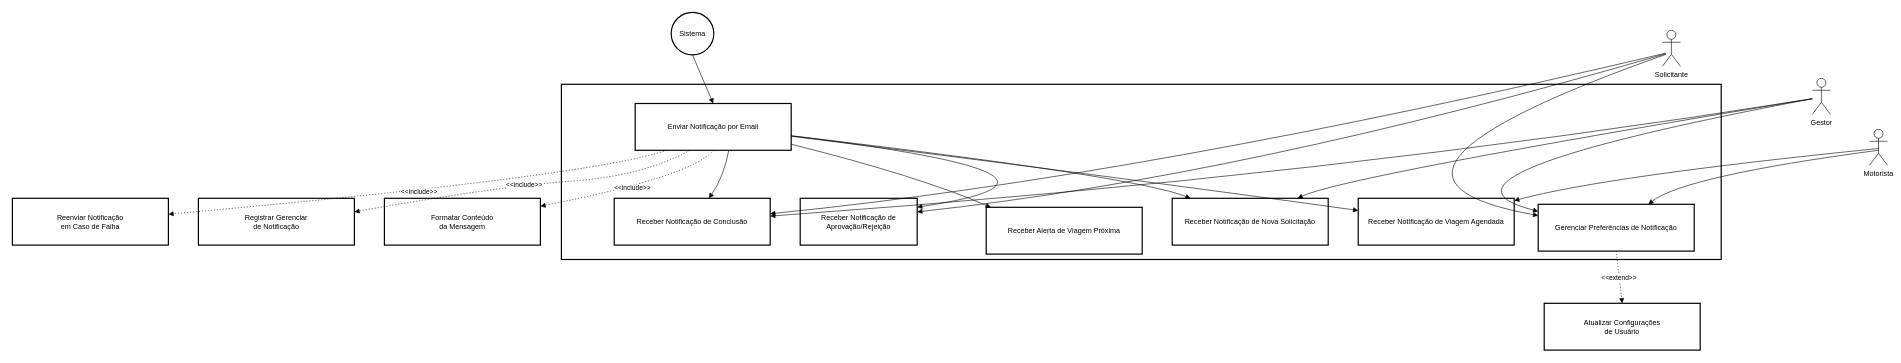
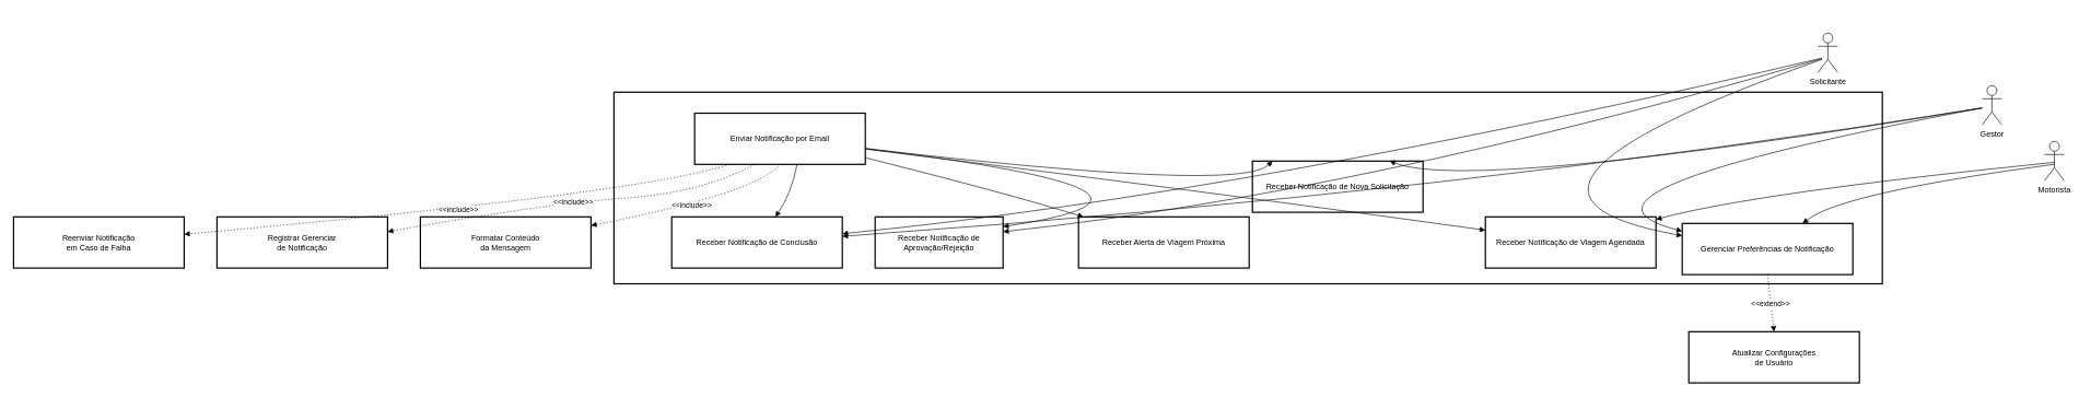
  <mxCell id="0" />
  <mxCell id="1" parent="0" />
  <mxCell id="2" value="" style="whiteSpace=wrap;strokeWidth=2;" vertex="1" parent="1"><mxGeometry x="935" y="140" width="1933" height="292" as="geometry" /></mxCell>
- <mxCell id="3" value="Sistema" style="ellipse;aspect=fixed;strokeWidth=2;whiteSpace=wrap;" vertex="1" parent="1"><mxGeometry x="1118" y="20" width="71" height="71" as="geometry" /></mxCell>
  <mxCell id="4" value="Enviar Notificação por Email" style="whiteSpace=wrap;strokeWidth=2;" vertex="1" parent="1"><mxGeometry x="1058" y="172" width="260" height="78" as="geometry" /></mxCell>
- <mxCell id="5" value="Receber Notificação de Nova Solicitação" style="whiteSpace=wrap;strokeWidth=2;" vertex="1" parent="1"><mxGeometry x="1953" y="330" width="260" height="78" as="geometry" /></mxCell>
+ <mxCell id="5" value="Receber Notificação de Nova Solicitação" style="whiteSpace=wrap;strokeWidth=2;" vertex="1" parent="1"><mxGeometry x="1908" y="245" width="260" height="78" as="geometry" /></mxCell>
  <mxCell id="6" value="Receber Notificação de Aprovação/Rejeição" style="whiteSpace=wrap;strokeWidth=2;" vertex="1" parent="1"><mxGeometry x="1333" y="330" width="195" height="78" as="geometry" /></mxCell>
  <mxCell id="7" value="Receber Notificação de Viagem Agendada" style="whiteSpace=wrap;strokeWidth=2;" vertex="1" parent="1"><mxGeometry x="2263" y="330" width="260" height="78" as="geometry" /></mxCell>
- <mxCell id="8" value="Receber Alerta de Viagem Próxima" style="whiteSpace=wrap;strokeWidth=2;" vertex="1" parent="1"><mxGeometry x="1643" y="345" width="260" height="78" as="geometry" /></mxCell>
+ <mxCell id="8" value="Receber Alerta de Viagem Próxima" style="whiteSpace=wrap;strokeWidth=2;" vertex="1" parent="1"><mxGeometry x="1643" y="330" width="260" height="78" as="geometry" /></mxCell>
  <mxCell id="9" value="Receber Notificação de Conclusão" style="whiteSpace=wrap;strokeWidth=2;" vertex="1" parent="1"><mxGeometry x="1023" y="330" width="260" height="78" as="geometry" /></mxCell>
  <mxCell id="10" value="Gerenciar Preferências de Notificação" style="whiteSpace=wrap;strokeWidth=2;" vertex="1" parent="1"><mxGeometry x="2563" y="340" width="260" height="78" as="geometry" /></mxCell>
  <mxCell id="11" value="Formatar Conteúdo&#10;da Mensagem" style="whiteSpace=wrap;strokeWidth=2;" vertex="1" parent="1"><mxGeometry x="640" y="330" width="260" height="78" as="geometry" /></mxCell>
  <mxCell id="12" value="Registrar Gerenciar&#10;de Notificação" style="whiteSpace=wrap;strokeWidth=2;" vertex="1" parent="1"><mxGeometry x="330" y="330" width="260" height="78" as="geometry" /></mxCell>
  <mxCell id="13" value="Atualizar Configurações&#10;de Usuário" style="whiteSpace=wrap;strokeWidth=2;" vertex="1" parent="1"><mxGeometry x="2573" y="505" width="260" height="78" as="geometry" /></mxCell>
  <mxCell id="14" value="Reenviar Notificação&#10;em Caso de Falha" style="whiteSpace=wrap;strokeWidth=2;" vertex="1" parent="1"><mxGeometry x="20" y="330" width="260" height="78" as="geometry" /></mxCell>
- <mxCell id="15" value="" style="curved=1;startArrow=none;endArrow=block;exitX=0.5;exitY=0.99;entryX=0.5;entryY=0;rounded=0;" edge="1" parent="1" source="3" target="4"><mxGeometry relative="1" as="geometry"><Array as="points" /></mxGeometry></mxCell>
  <mxCell id="16" value="" style="curved=1;startArrow=none;endArrow=block;exitX=1;exitY=0.69;entryX=0.11;entryY=-0.01;rounded=0;" edge="1" parent="1" source="4" target="5"><mxGeometry relative="1" as="geometry"><Array as="points"><mxPoint x="1890" y="293" /></Array></mxGeometry></mxCell>
  <mxCell id="17" value="" style="curved=1;startArrow=none;endArrow=block;exitX=1;exitY=0.69;entryX=1;entryY=0.19;rounded=0;" edge="1" parent="1" source="4" target="6"><mxGeometry relative="1" as="geometry"><Array as="points"><mxPoint x="1870" y="293" /></Array></mxGeometry></mxCell>
  <mxCell id="18" value="" style="curved=1;startArrow=none;endArrow=block;exitX=1;exitY=0.7;entryX=0;entryY=0.26;rounded=0;" edge="1" parent="1" source="4" target="7"><mxGeometry relative="1" as="geometry"><Array as="points"><mxPoint x="1850" y="293" /></Array></mxGeometry></mxCell>
  <mxCell id="19" value="" style="curved=1;startArrow=none;endArrow=block;exitX=1;exitY=0.87;entryX=0.02;entryY=-0.01;rounded=0;" edge="1" parent="1" source="4" target="8"><mxGeometry relative="1" as="geometry"><Array as="points"><mxPoint x="1530" y="293" /></Array></mxGeometry></mxCell>
  <mxCell id="20" value="" style="curved=1;startArrow=none;endArrow=block;exitX=0.6;exitY=1;entryX=0.61;entryY=-0.01;rounded=0;" edge="1" parent="1" source="4" target="9"><mxGeometry relative="1" as="geometry"><Array as="points"><mxPoint x="1206" y="293" /></Array></mxGeometry></mxCell>
  <mxCell id="21" value="" style="curved=1;startArrow=none;endArrow=block;exitX=0;exitY=0.55;entryX=0;entryY=0.24;rounded=0;" edge="1" parent="1" target="10"><mxGeometry relative="1" as="geometry"><Array as="points"><mxPoint x="2200" y="293" /></Array><mxPoint x="2776.173" y="89.985" as="sourcePoint" /></mxGeometry></mxCell>
  <mxCell id="22" value="" style="curved=1;startArrow=none;endArrow=block;exitX=0;exitY=0.54;entryX=1;entryY=0.29;rounded=0;" edge="1" parent="1" target="6"><mxGeometry relative="1" as="geometry"><Array as="points"><mxPoint x="2075" y="293" /></Array><mxPoint x="2776.098" y="88.994" as="sourcePoint" /></mxGeometry></mxCell>
  <mxCell id="23" value="" style="curved=1;startArrow=none;endArrow=block;exitX=0;exitY=0.53;entryX=1;entryY=0.33;rounded=0;" edge="1" parent="1" target="9"><mxGeometry relative="1" as="geometry"><Array as="points"><mxPoint x="1910" y="293" /></Array><mxPoint x="2776.043" y="87.998" as="sourcePoint" /></mxGeometry></mxCell>
  <mxCell id="24" value="" style="curved=1;startArrow=none;endArrow=block;exitX=0;exitY=0.56;entryX=0;entryY=0.15;rounded=0;" edge="1" parent="1" target="10"><mxGeometry relative="1" as="geometry"><Array as="points"><mxPoint x="2335" y="293" /></Array><mxPoint x="3020.144" y="163.986" as="sourcePoint" /></mxGeometry></mxCell>
  <mxCell id="25" value="" style="curved=1;startArrow=none;endArrow=block;exitX=0;exitY=0.55;entryX=0.81;entryY=-0.01;rounded=0;" edge="1" parent="1" target="5"><mxGeometry relative="1" as="geometry"><Array as="points"><mxPoint x="2240" y="293" /></Array><mxPoint x="3020.144" y="163.986" as="sourcePoint" /></mxGeometry></mxCell>
  <mxCell id="26" value="" style="curved=1;startArrow=none;endArrow=block;exitX=0;exitY=0.55;entryX=1;entryY=0.38;rounded=0;" edge="1" parent="1" target="9"><mxGeometry relative="1" as="geometry"><Array as="points"><mxPoint x="2220" y="293" /></Array><mxPoint x="3020.144" y="163.986" as="sourcePoint" /></mxGeometry></mxCell>
  <mxCell id="27" value="" style="curved=1;startArrow=none;endArrow=block;exitX=0;exitY=0.61;entryX=0.71;entryY=-0.01;rounded=0;" edge="1" parent="1" target="10"><mxGeometry relative="1" as="geometry"><Array as="points"><mxPoint x="2806" y="293" /></Array><mxPoint x="3130.953" y="249.791" as="sourcePoint" /></mxGeometry></mxCell>
  <mxCell id="28" value="" style="curved=1;startArrow=none;endArrow=block;exitX=0;exitY=0.58;entryX=1;entryY=0.05;rounded=0;" edge="1" parent="1" target="7"><mxGeometry relative="1" as="geometry"><Array as="points"><mxPoint x="2675" y="293" /></Array><mxPoint x="3130.432" y="246.937" as="sourcePoint" /></mxGeometry></mxCell>
  <mxCell id="29" value="&lt;&lt;include&gt;&gt;" style="curved=1;dashed=1;dashPattern=2 3;startArrow=none;endArrow=block;exitX=0.5;exitY=1;entryX=1;entryY=0.17;rounded=0;" edge="1" parent="1" source="4" target="11"><mxGeometry relative="1" as="geometry"><Array as="points"><mxPoint x="1154" y="293" /></Array></mxGeometry></mxCell>
  <mxCell id="30" value="&lt;&lt;include&gt;&gt;" style="curved=1;dashed=1;dashPattern=2 3;startArrow=none;endArrow=block;exitX=0.35;exitY=1;entryX=1;entryY=0.29;rounded=0;" edge="1" parent="1" source="4" target="12"><mxGeometry x="0.001" relative="1" as="geometry"><Array as="points"><mxPoint x="1071" y="293" /><mxPoint x="830" y="310" /></Array><mxPoint as="offset" /></mxGeometry></mxCell>
  <mxCell id="31" value="&lt;&lt;extend&gt;&gt;" style="curved=1;dashed=1;dashPattern=2 3;startArrow=none;endArrow=block;exitX=0.5;exitY=0.99;entryX=0.5;entryY=0;rounded=0;" edge="1" parent="1" source="10" target="13"><mxGeometry relative="1" as="geometry"><Array as="points" /></mxGeometry></mxCell>
  <mxCell id="32" value="&lt;&lt;include&gt;&gt;" style="curved=1;dashed=1;dashPattern=2 3;startArrow=none;endArrow=block;exitX=0.2;exitY=1;entryX=1;entryY=0.34;rounded=0;" edge="1" parent="1" source="4" target="14"><mxGeometry relative="1" as="geometry"><Array as="points"><mxPoint x="987" y="293" /></Array></mxGeometry></mxCell>
  <mxCell id="33" value="&lt;span style=&quot;text-wrap-mode: wrap;&quot;&gt;Solicitante&lt;/span&gt;" style="shape=umlActor;verticalLabelPosition=bottom;verticalAlign=top;html=1;outlineConnect=0;" vertex="1" parent="1"><mxGeometry x="2770" y="50" width="30" height="60" as="geometry" /></mxCell>
  <mxCell id="34" value="&lt;span style=&quot;text-wrap-mode: wrap;&quot;&gt;Gestor&lt;/span&gt;" style="shape=umlActor;verticalLabelPosition=bottom;verticalAlign=top;html=1;outlineConnect=0;" vertex="1" parent="1"><mxGeometry x="3020" y="130" width="30" height="60" as="geometry" /></mxCell>
  <mxCell id="35" value="&lt;span style=&quot;text-wrap-mode: wrap;&quot;&gt;Motorista&lt;/span&gt;" style="shape=umlActor;verticalLabelPosition=bottom;verticalAlign=top;html=1;outlineConnect=0;" vertex="1" parent="1"><mxGeometry x="3115.194" y="214.981" width="30" height="60" as="geometry" /></mxCell>
